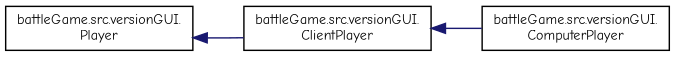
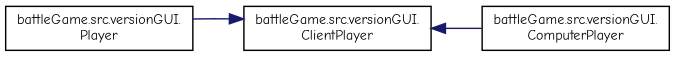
  digraph {
    fontname="Comic Neue"
    rankdir=LR
    node [color=black fillcolor=white fontname="Comic Neue" fontsize=10 shape=record style=filled]
    edge [color=midnightblue dir=back fontname="Comic Neue" fontsize=10 labelfontname=Helvetica labelfontsize=10 style=solid]
    n1 [height=0.2 label="battleGame.src.versionGUI.\lPlayer" width=0.4]
    n2 [height=0.2 label="battleGame.src.versionGUI.\lClientPlayer" width=0.4]
    n3 [height=0.2 label="battleGame.src.versionGUI.\lComputerPlayer" width=0.4]
-   n1 -> n2
+   n2 -> n1
    n2 -> n3
  }
